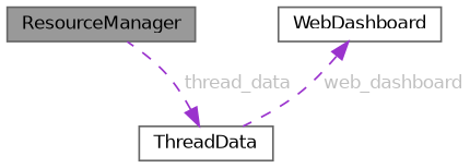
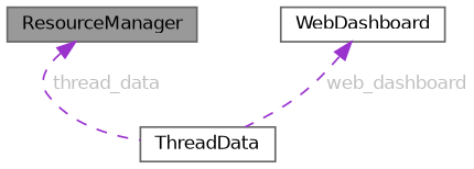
  digraph {
    node [color=gray40 fillcolor=white fontname=Helvetica fontsize=10 shape=box style=filled]
    edge [color=darkorchid3 dir=back fontcolor=grey fontname=Helvetica fontsize=10 labelfontname=Helvetica labelfontsize=10 style=dashed]
    n1 [fillcolor=grey60 fontcolor=black height=0.2 label=ResourceManager width=0.4]
    n2 [height=0.2 label=ThreadData width=0.4]
    n3 [height=0.2 label=WebDashboard width=0.4]
-   n2 -> n1 [label=" thread_data"]
+   n1 -> n2 [label=" thread_data"]
    n3 -> n2 [label=" web_dashboard"]
  }
